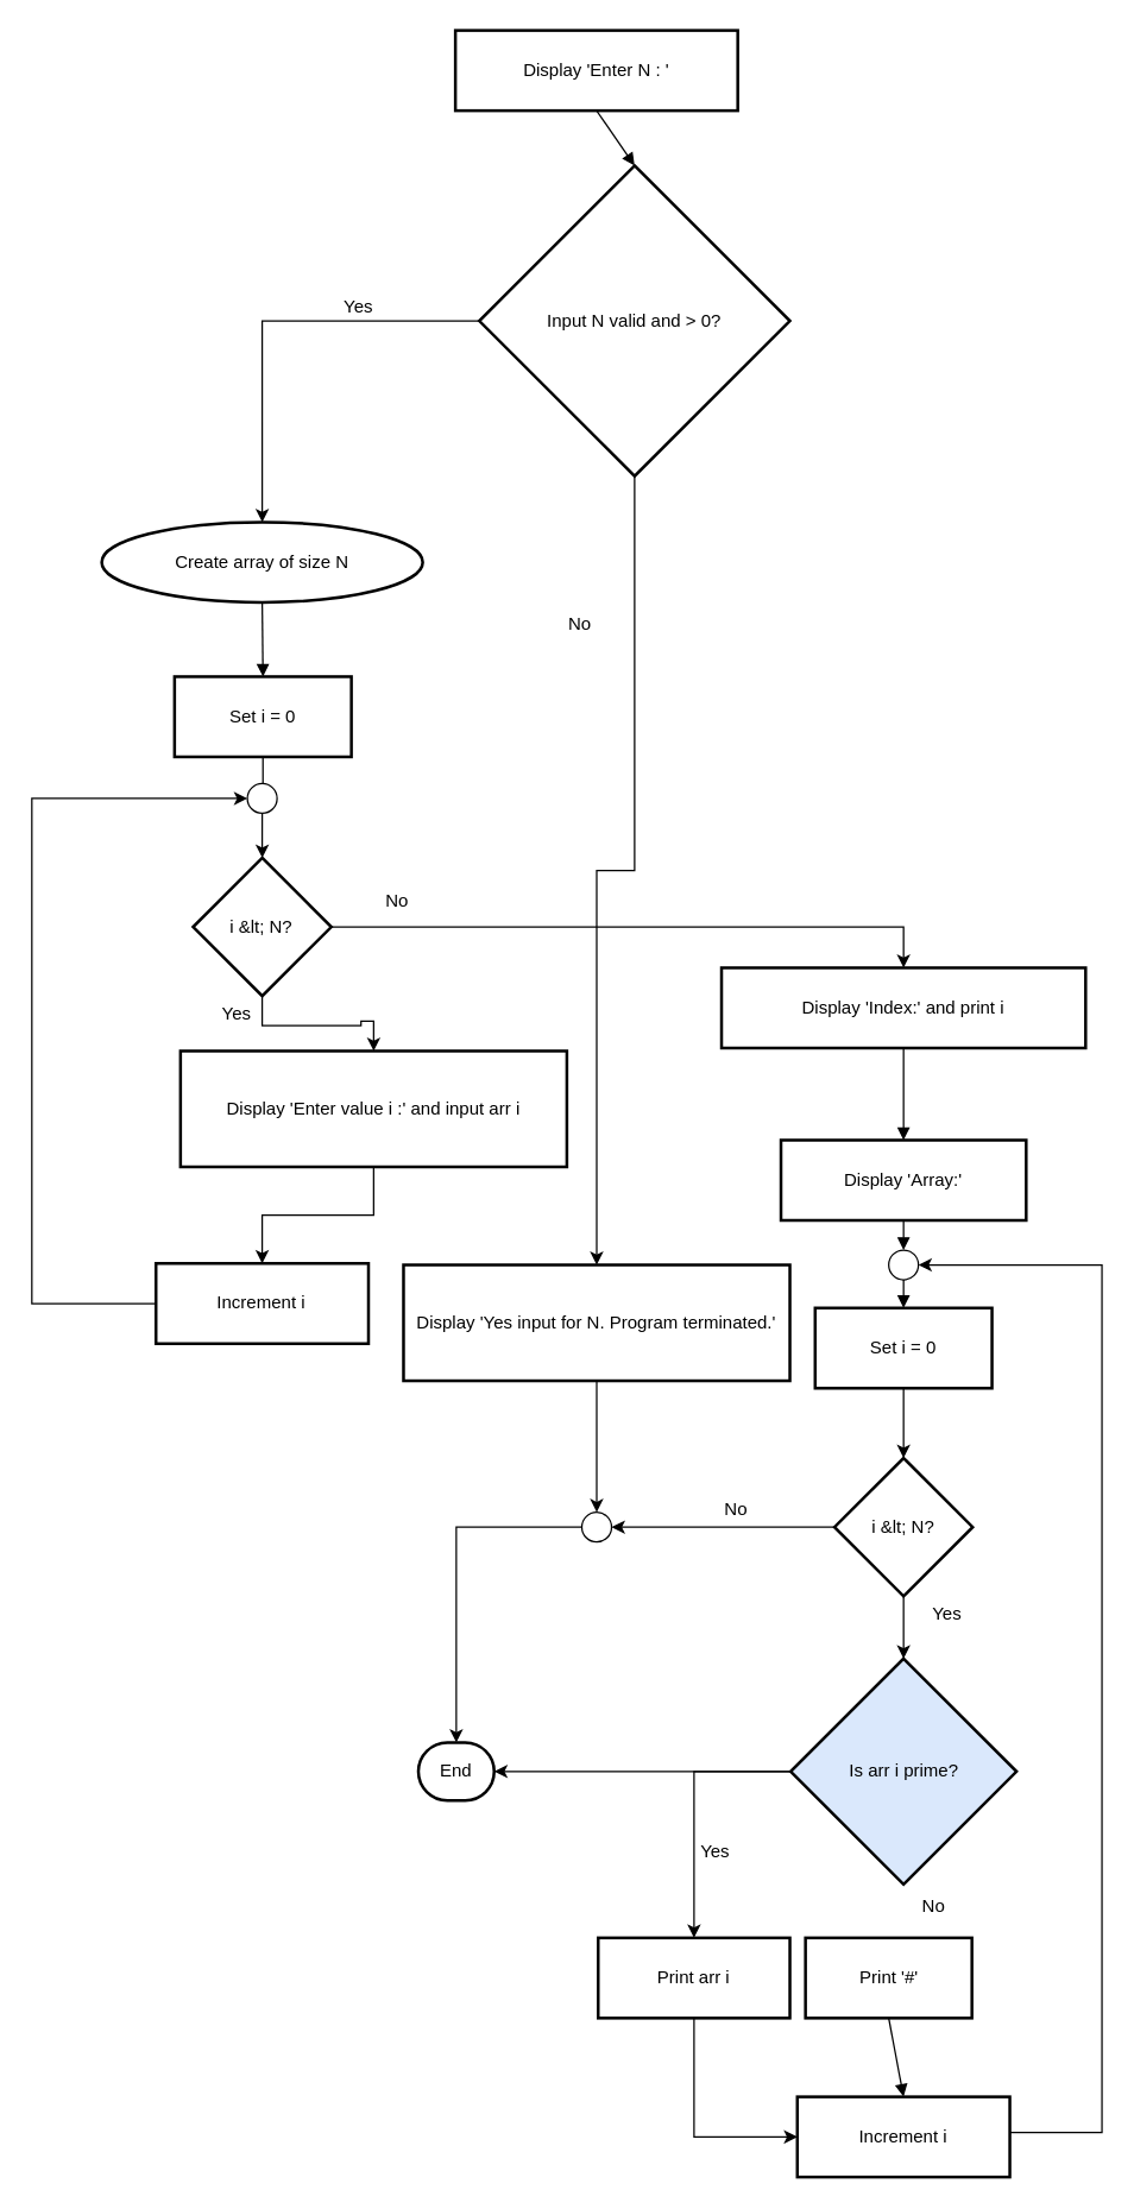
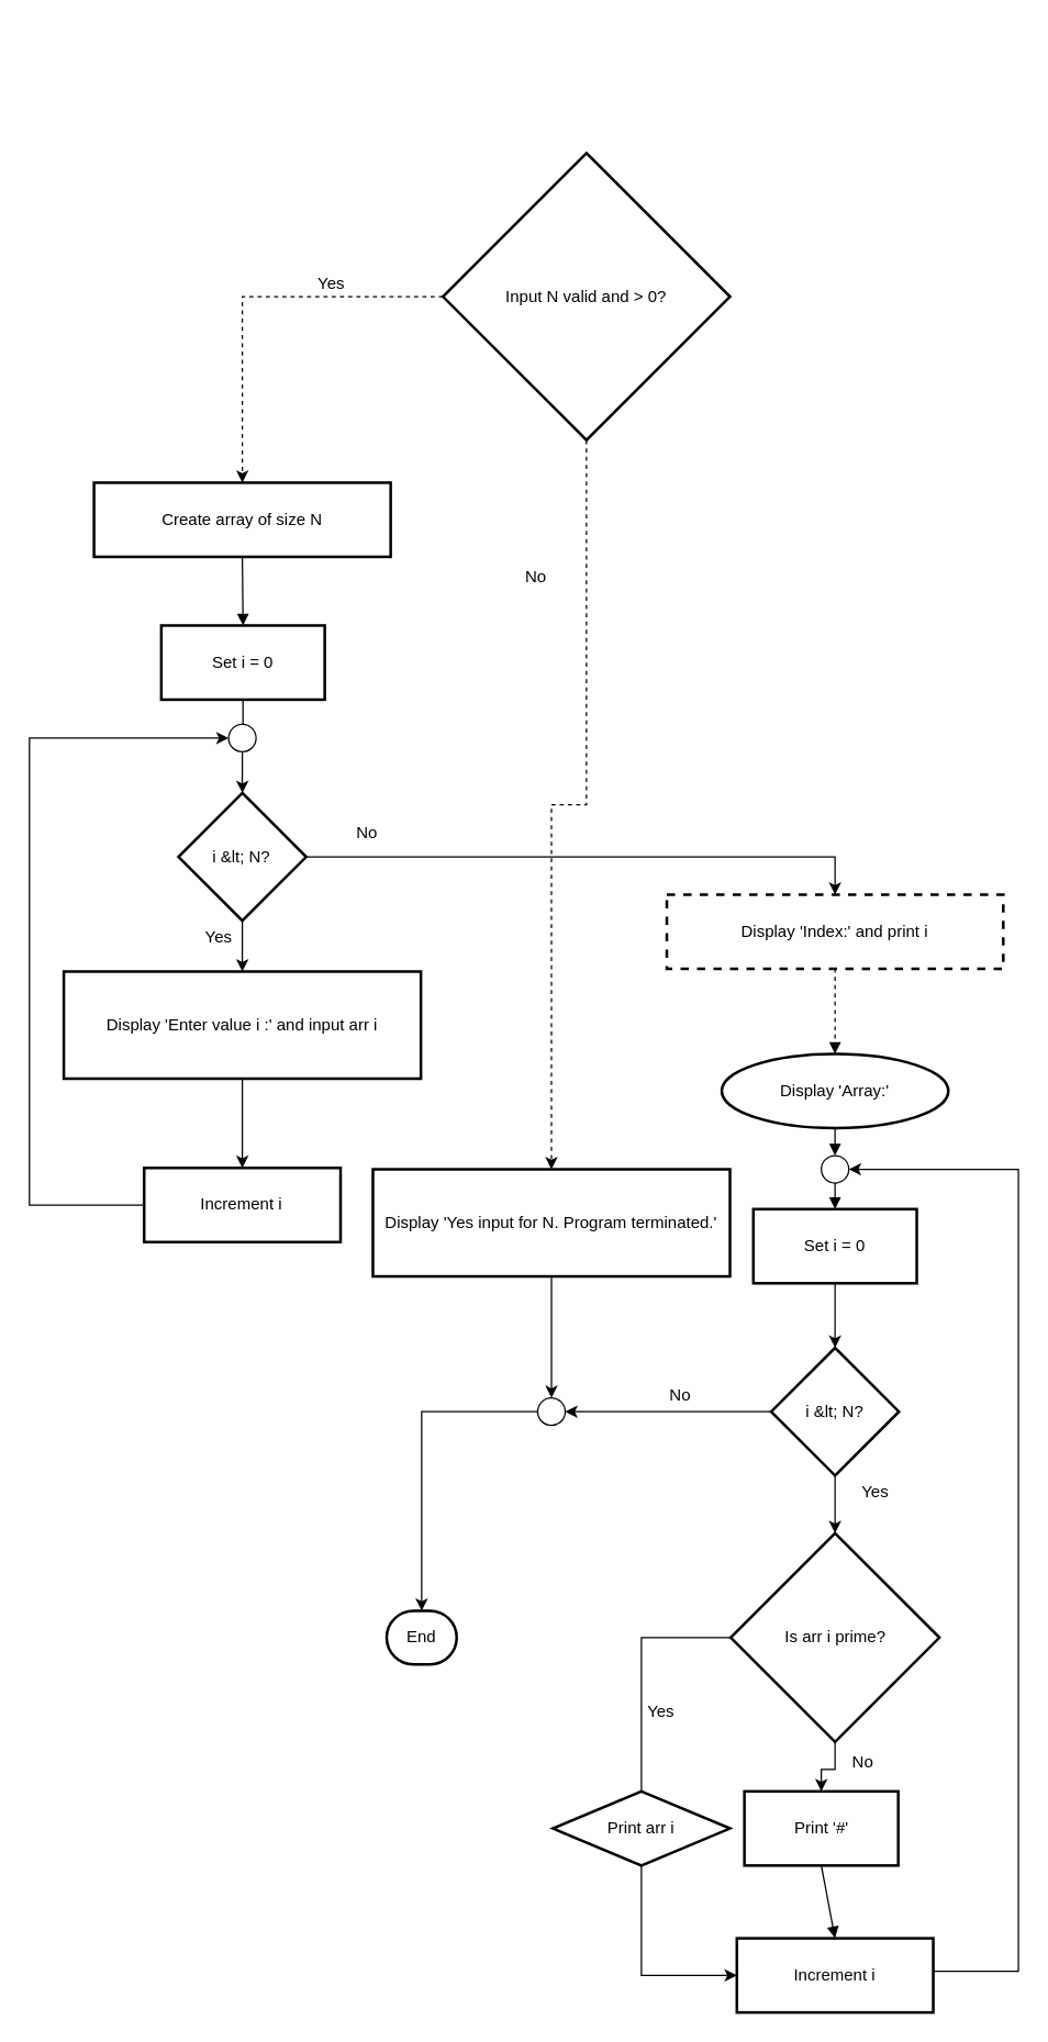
  <mxCell id="0" />
  <mxCell id="1" parent="0" />
- <mxCell id="2" value="Display 'Enter N : '" style="whiteSpace=wrap;strokeWidth=2;" vertex="1" parent="1"><mxGeometry x="305.92" y="20" width="190" height="54" as="geometry" /></mxCell>
- <mxCell id="3" style="edgeStyle=orthogonalEdgeStyle;rounded=0;orthogonalLoop=1;jettySize=auto;html=1;entryX=0.5;entryY=0;entryDx=0;entryDy=0;exitX=0;exitY=0.5;exitDx=0;exitDy=0;" edge="1" parent="1" source="5" target="9"><mxGeometry relative="1" as="geometry" /></mxCell>
- <mxCell id="4" style="edgeStyle=orthogonalEdgeStyle;rounded=0;orthogonalLoop=1;jettySize=auto;html=1;entryX=0.5;entryY=0;entryDx=0;entryDy=0;" edge="1" parent="1" source="5" target="7"><mxGeometry relative="1" as="geometry" /></mxCell>
+ <mxCell id="3" style="edgeStyle=orthogonalEdgeStyle;rounded=0;orthogonalLoop=1;jettySize=auto;html=1;entryX=0.5;entryY=0;entryDx=0;entryDy=0;exitX=0;exitY=0.5;exitDx=0;exitDy=0;dashed=1;" edge="1" parent="1" source="5" target="9"><mxGeometry relative="1" as="geometry" /></mxCell>
+ <mxCell id="4" style="edgeStyle=orthogonalEdgeStyle;rounded=0;orthogonalLoop=1;jettySize=auto;html=1;entryX=0.5;entryY=0;entryDx=0;entryDy=0;dashed=1;" edge="1" parent="1" source="5" target="7"><mxGeometry relative="1" as="geometry" /></mxCell>
  <mxCell id="5" value="Input N valid and &gt; 0?" style="rhombus;strokeWidth=2;whiteSpace=wrap;" vertex="1" parent="1"><mxGeometry x="322" y="111" width="209" height="209" as="geometry" /></mxCell>
  <mxCell id="6" style="edgeStyle=orthogonalEdgeStyle;rounded=0;orthogonalLoop=1;jettySize=auto;html=1;entryX=0.5;entryY=0;entryDx=0;entryDy=0;" edge="1" parent="1" source="47" target="8"><mxGeometry relative="1" as="geometry" /></mxCell>
  <mxCell id="7" value="Display 'Yes input for N. Program terminated.'" style="whiteSpace=wrap;strokeWidth=2;" vertex="1" parent="1"><mxGeometry x="271" y="851" width="260" height="78" as="geometry" /></mxCell>
  <mxCell id="8" value="End" style="rounded=1;whiteSpace=wrap;arcSize=50;strokeWidth=2;" vertex="1" parent="1"><mxGeometry x="281" y="1172.5" width="51" height="39" as="geometry" /></mxCell>
- <mxCell id="9" value="Create array of size N" style="ellipse;whiteSpace=wrap;strokeWidth=2;" vertex="1" parent="1"><mxGeometry x="67.92" y="351" width="216" height="54" as="geometry" /></mxCell>
+ <mxCell id="9" value="Create array of size N" style="whiteSpace=wrap;strokeWidth=2;" vertex="1" parent="1"><mxGeometry x="67.92" y="351" width="216" height="54" as="geometry" /></mxCell>
  <mxCell id="10" style="edgeStyle=orthogonalEdgeStyle;rounded=0;orthogonalLoop=1;jettySize=auto;html=1;entryX=0.5;entryY=0;entryDx=0;entryDy=0;" edge="1" parent="1" source="40" target="14"><mxGeometry relative="1" as="geometry" /></mxCell>
  <mxCell id="11" value="Set i = 0" style="whiteSpace=wrap;strokeWidth=2;" vertex="1" parent="1"><mxGeometry x="116.92" y="455" width="119" height="54" as="geometry" /></mxCell>
  <mxCell id="12" value="" style="edgeStyle=orthogonalEdgeStyle;rounded=0;orthogonalLoop=1;jettySize=auto;html=1;" edge="1" parent="1" source="14" target="16"><mxGeometry relative="1" as="geometry" /></mxCell>
  <mxCell id="13" style="edgeStyle=orthogonalEdgeStyle;rounded=0;orthogonalLoop=1;jettySize=auto;html=1;entryX=0.5;entryY=0;entryDx=0;entryDy=0;" edge="1" parent="1" source="14" target="19"><mxGeometry relative="1" as="geometry" /></mxCell>
  <mxCell id="14" value="i &amp;lt; N?" style="rhombus;strokeWidth=2;whiteSpace=wrap;" vertex="1" parent="1"><mxGeometry x="129.42" y="577" width="93" height="93" as="geometry" /></mxCell>
  <mxCell id="15" value="" style="edgeStyle=orthogonalEdgeStyle;rounded=0;orthogonalLoop=1;jettySize=auto;html=1;" edge="1" parent="1" source="16" target="18"><mxGeometry relative="1" as="geometry" /></mxCell>
- <mxCell id="16" value="Display 'Enter value i :' and input arr i" style="whiteSpace=wrap;strokeWidth=2;" vertex="1" parent="1"><mxGeometry x="120.92" y="707" width="260" height="78" as="geometry" /></mxCell>
+ <mxCell id="16" value="Display 'Enter value i :' and input arr i" style="whiteSpace=wrap;strokeWidth=2;" vertex="1" parent="1"><mxGeometry x="45.92" y="707" width="260" height="78" as="geometry" /></mxCell>
  <mxCell id="17" style="edgeStyle=orthogonalEdgeStyle;rounded=0;orthogonalLoop=1;jettySize=auto;html=1;entryX=0;entryY=0.5;entryDx=0;entryDy=0;" edge="1" parent="1" source="18" target="40"><mxGeometry relative="1" as="geometry"><Array as="points"><mxPoint x="20.92" y="877" /><mxPoint x="20.92" y="537" /></Array></mxGeometry></mxCell>
  <mxCell id="18" value="Increment i" style="whiteSpace=wrap;strokeWidth=2;" vertex="1" parent="1"><mxGeometry x="104.42" y="850" width="143" height="54" as="geometry" /></mxCell>
- <mxCell id="19" value="Display 'Index:' and print i" style="whiteSpace=wrap;strokeWidth=2;" vertex="1" parent="1"><mxGeometry x="485" y="651" width="245" height="54" as="geometry" /></mxCell>
- <mxCell id="20" value="Display 'Array:'" style="whiteSpace=wrap;strokeWidth=2;" vertex="1" parent="1"><mxGeometry x="525" y="767" width="165" height="54" as="geometry" /></mxCell>
+ <mxCell id="19" value="Display 'Index:' and print i" style="whiteSpace=wrap;strokeWidth=2;dashed=1;" vertex="1" parent="1"><mxGeometry x="485" y="651" width="245" height="54" as="geometry" /></mxCell>
+ <mxCell id="20" value="Display 'Array:'" style="ellipse;whiteSpace=wrap;strokeWidth=2;" vertex="1" parent="1"><mxGeometry x="525" y="767" width="165" height="54" as="geometry" /></mxCell>
  <mxCell id="21" value="" style="edgeStyle=orthogonalEdgeStyle;rounded=0;orthogonalLoop=1;jettySize=auto;html=1;" edge="1" parent="1" source="22" target="25"><mxGeometry relative="1" as="geometry" /></mxCell>
  <mxCell id="22" value="Set i = 0" style="whiteSpace=wrap;strokeWidth=2;" vertex="1" parent="1"><mxGeometry x="548" y="880" width="119" height="54" as="geometry" /></mxCell>
  <mxCell id="23" value="" style="edgeStyle=orthogonalEdgeStyle;rounded=0;orthogonalLoop=1;jettySize=auto;html=1;" edge="1" parent="1" source="25" target="28"><mxGeometry relative="1" as="geometry" /></mxCell>
  <mxCell id="24" style="edgeStyle=orthogonalEdgeStyle;rounded=0;orthogonalLoop=1;jettySize=auto;html=1;entryX=1;entryY=0.5;entryDx=0;entryDy=0;" edge="1" parent="1" source="25" target="47"><mxGeometry relative="1" as="geometry" /></mxCell>
  <mxCell id="25" value="i &amp;lt; N?" style="rhombus;strokeWidth=2;whiteSpace=wrap;" vertex="1" parent="1"><mxGeometry x="561" y="981" width="93" height="93" as="geometry" /></mxCell>
- <mxCell id="26" value="" style="edgeStyle=orthogonalEdgeStyle;rounded=0;orthogonalLoop=1;jettySize=auto;html=1;" edge="1" parent="1" source="28" target="8"><mxGeometry relative="1" as="geometry" /></mxCell>
- <mxCell id="27" style="edgeStyle=orthogonalEdgeStyle;rounded=0;orthogonalLoop=1;jettySize=auto;html=1;entryX=0.5;entryY=0;entryDx=0;entryDy=0;" edge="1" parent="1" source="28" target="30"><mxGeometry relative="1" as="geometry" /></mxCell>
- <mxCell id="28" value="Is arr i prime?" style="rhombus;strokeWidth=2;whiteSpace=wrap;fillColor=#dae8fc;" vertex="1" parent="1"><mxGeometry x="531.5" y="1116" width="152" height="152" as="geometry" /></mxCell>
+ <mxCell id="26" value="" style="edgeStyle=orthogonalEdgeStyle;rounded=0;orthogonalLoop=1;jettySize=auto;html=1;" edge="1" parent="1" source="28" target="31"><mxGeometry relative="1" as="geometry" /></mxCell>
+ <mxCell id="27" style="edgeStyle=orthogonalEdgeStyle;rounded=0;orthogonalLoop=1;jettySize=auto;html=1;entryX=0.5;entryY=0;entryDx=0;entryDy=0;endArrow=none;" edge="1" parent="1" source="28" target="30"><mxGeometry relative="1" as="geometry" /></mxCell>
+ <mxCell id="28" value="Is arr i prime?" style="rhombus;strokeWidth=2;whiteSpace=wrap;" vertex="1" parent="1"><mxGeometry x="531.5" y="1116" width="152" height="152" as="geometry" /></mxCell>
  <mxCell id="29" style="edgeStyle=orthogonalEdgeStyle;rounded=0;orthogonalLoop=1;jettySize=auto;html=1;entryX=0;entryY=0.5;entryDx=0;entryDy=0;exitX=0.5;exitY=1;exitDx=0;exitDy=0;" edge="1" parent="1" source="30" target="33"><mxGeometry relative="1" as="geometry" /></mxCell>
- <mxCell id="30" value="Print arr i" style="whiteSpace=wrap;strokeWidth=2;" vertex="1" parent="1"><mxGeometry x="402" y="1304" width="129" height="54" as="geometry" /></mxCell>
+ <mxCell id="30" value="Print arr i" style="rhombus;whiteSpace=wrap;strokeWidth=2;" vertex="1" parent="1"><mxGeometry x="402" y="1304" width="129" height="54" as="geometry" /></mxCell>
  <mxCell id="31" value="Print '#'" style="whiteSpace=wrap;strokeWidth=2;" vertex="1" parent="1"><mxGeometry x="541.5" y="1304" width="112" height="54" as="geometry" /></mxCell>
  <mxCell id="32" style="edgeStyle=orthogonalEdgeStyle;rounded=0;orthogonalLoop=1;jettySize=auto;html=1;entryX=1;entryY=0.5;entryDx=0;entryDy=0;" edge="1" parent="1" source="33" target="50"><mxGeometry relative="1" as="geometry"><Array as="points"><mxPoint x="741" y="1435" /><mxPoint x="741" y="851" /></Array></mxGeometry></mxCell>
  <mxCell id="33" value="Increment i" style="whiteSpace=wrap;strokeWidth=2;" vertex="1" parent="1"><mxGeometry x="536" y="1411" width="143" height="54" as="geometry" /></mxCell>
- <mxCell id="34" value="" style="curved=1;startArrow=none;endArrow=block;exitX=0.5;exitY=1;entryX=0.5;entryY=0;rounded=0;" edge="1" parent="1" source="2" target="5"><mxGeometry relative="1" as="geometry"><Array as="points" /></mxGeometry></mxCell>
  <mxCell id="35" value="" style="curved=1;startArrow=none;endArrow=block;exitX=0.5;exitY=1;entryX=0.5;entryY=0;rounded=0;" edge="1" parent="1" source="9" target="11"><mxGeometry relative="1" as="geometry"><Array as="points" /></mxGeometry></mxCell>
- <mxCell id="36" value="" style="curved=1;startArrow=none;endArrow=block;exitX=0.5;exitY=1;entryX=0.5;entryY=0;rounded=0;" edge="1" parent="1" source="19" target="20"><mxGeometry relative="1" as="geometry"><Array as="points" /></mxGeometry></mxCell>
+ <mxCell id="36" value="" style="curved=1;startArrow=none;endArrow=block;exitX=0.5;exitY=1;entryX=0.5;entryY=0;rounded=0;dashed=1;" edge="1" parent="1" source="19" target="20"><mxGeometry relative="1" as="geometry"><Array as="points" /></mxGeometry></mxCell>
  <mxCell id="37" value="" style="curved=1;startArrow=none;endArrow=block;exitX=0.5;exitY=1;entryX=0.5;entryY=0;rounded=0;" edge="1" parent="1" source="50" target="22"><mxGeometry relative="1" as="geometry"><Array as="points" /></mxGeometry></mxCell>
  <mxCell id="38" value="" style="curved=1;startArrow=none;endArrow=block;exitX=0.5;exitY=1;entryX=0.5;entryY=0;rounded=0;" edge="1" parent="1" source="31" target="33"><mxGeometry relative="1" as="geometry"><Array as="points" /></mxGeometry></mxCell>
  <mxCell id="39" value="" style="edgeStyle=orthogonalEdgeStyle;rounded=0;orthogonalLoop=1;jettySize=auto;html=1;entryX=0.5;entryY=0;entryDx=0;entryDy=0;" edge="1" parent="1" source="11" target="40"><mxGeometry relative="1" as="geometry"><mxPoint x="176.92" y="509" as="sourcePoint" /><mxPoint x="175.92" y="577" as="targetPoint" /></mxGeometry></mxCell>
  <mxCell id="40" value="" style="ellipse;whiteSpace=wrap;html=1;aspect=fixed;" vertex="1" parent="1"><mxGeometry x="165.92" y="527" width="20" height="20" as="geometry" /></mxCell>
  <mxCell id="41" value="Yes" style="text;html=1;align=center;verticalAlign=middle;whiteSpace=wrap;rounded=0;" vertex="1" parent="1"><mxGeometry x="211" y="191" width="60" height="30" as="geometry" /></mxCell>
  <mxCell id="42" value="Yes" style="text;html=1;align=center;verticalAlign=middle;whiteSpace=wrap;rounded=0;" vertex="1" parent="1"><mxGeometry x="128.92" y="667" width="60" height="30" as="geometry" /></mxCell>
  <mxCell id="43" value="No" style="text;html=1;align=center;verticalAlign=middle;whiteSpace=wrap;rounded=0;" vertex="1" parent="1"><mxGeometry x="360" y="405" width="60" height="30" as="geometry" /></mxCell>
  <mxCell id="44" value="No" style="text;html=1;align=center;verticalAlign=middle;whiteSpace=wrap;rounded=0;" vertex="1" parent="1"><mxGeometry x="237" y="591" width="60" height="30" as="geometry" /></mxCell>
  <mxCell id="45" value="Yes" style="text;html=1;align=center;verticalAlign=middle;whiteSpace=wrap;rounded=0;" vertex="1" parent="1"><mxGeometry x="607" y="1071" width="60" height="30" as="geometry" /></mxCell>
  <mxCell id="46" value="" style="edgeStyle=orthogonalEdgeStyle;rounded=0;orthogonalLoop=1;jettySize=auto;html=1;entryX=0.5;entryY=0;entryDx=0;entryDy=0;" edge="1" parent="1" source="7" target="47"><mxGeometry relative="1" as="geometry"><mxPoint x="401" y="929" as="sourcePoint" /><mxPoint x="402" y="1173" as="targetPoint" /></mxGeometry></mxCell>
  <mxCell id="47" value="" style="ellipse;whiteSpace=wrap;html=1;aspect=fixed;" vertex="1" parent="1"><mxGeometry x="391" y="1017.5" width="20" height="20" as="geometry" /></mxCell>
  <mxCell id="48" value="No" style="text;html=1;align=center;verticalAlign=middle;whiteSpace=wrap;rounded=0;" vertex="1" parent="1"><mxGeometry x="465" y="1001" width="60" height="30" as="geometry" /></mxCell>
  <mxCell id="49" value="" style="curved=1;startArrow=none;endArrow=block;exitX=0.5;exitY=1;entryX=0.5;entryY=0;rounded=0;" edge="1" parent="1" source="20" target="50"><mxGeometry relative="1" as="geometry"><Array as="points" /><mxPoint x="608" y="821" as="sourcePoint" /><mxPoint x="608" y="871" as="targetPoint" /></mxGeometry></mxCell>
  <mxCell id="50" value="" style="ellipse;whiteSpace=wrap;html=1;aspect=fixed;" vertex="1" parent="1"><mxGeometry x="597.5" y="841" width="20" height="20" as="geometry" /></mxCell>
  <mxCell id="51" value="No" style="text;html=1;align=center;verticalAlign=middle;whiteSpace=wrap;rounded=0;" vertex="1" parent="1"><mxGeometry x="597.5" y="1268" width="60" height="30" as="geometry" /></mxCell>
  <mxCell id="52" value="Yes" style="text;html=1;align=center;verticalAlign=middle;whiteSpace=wrap;rounded=0;" vertex="1" parent="1"><mxGeometry x="451" y="1231" width="60" height="30" as="geometry" /></mxCell>
